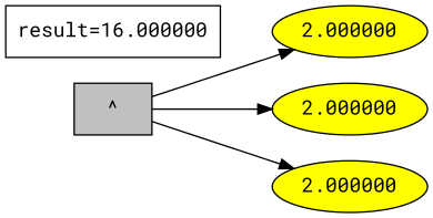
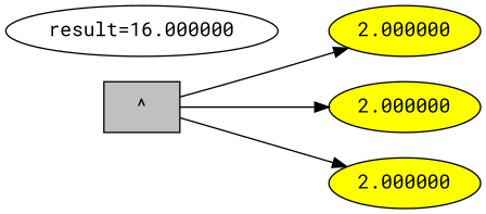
  digraph {
    rankdir=LR
    fontname="Roboto Mono"
    node [fillcolor=yellow style=filled fontname="Roboto Mono"]
    edge [fontname="Roboto Mono"]
    n1 [fillcolor=grey label="^" shape=box]
    n2 [label=2.000000]
    n3 [label=2.000000]
    n4 [label=2.000000]
-   "result=16.000000" [shape=box fillcolor="" style=""]
+   "result=16.000000" [shape=ellipse fillcolor="" style=""]
    n1 -> n2
    n1 -> n3
    n1 -> n4
  }
